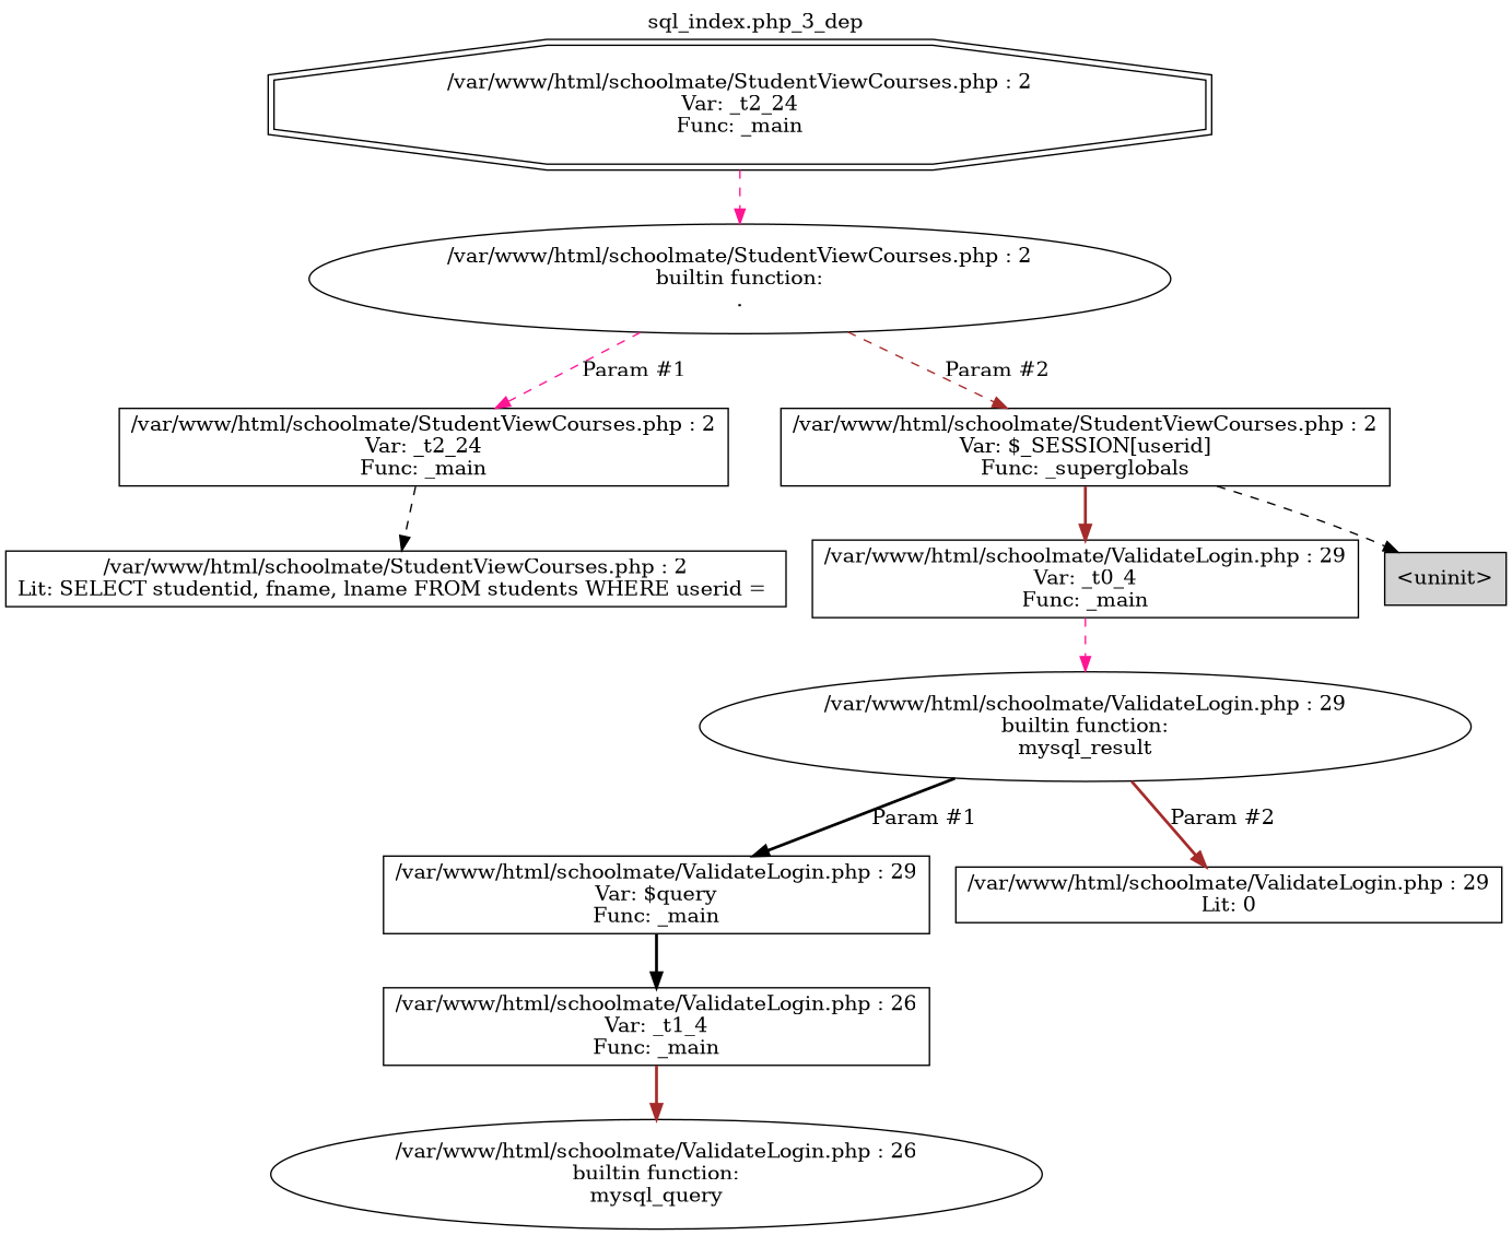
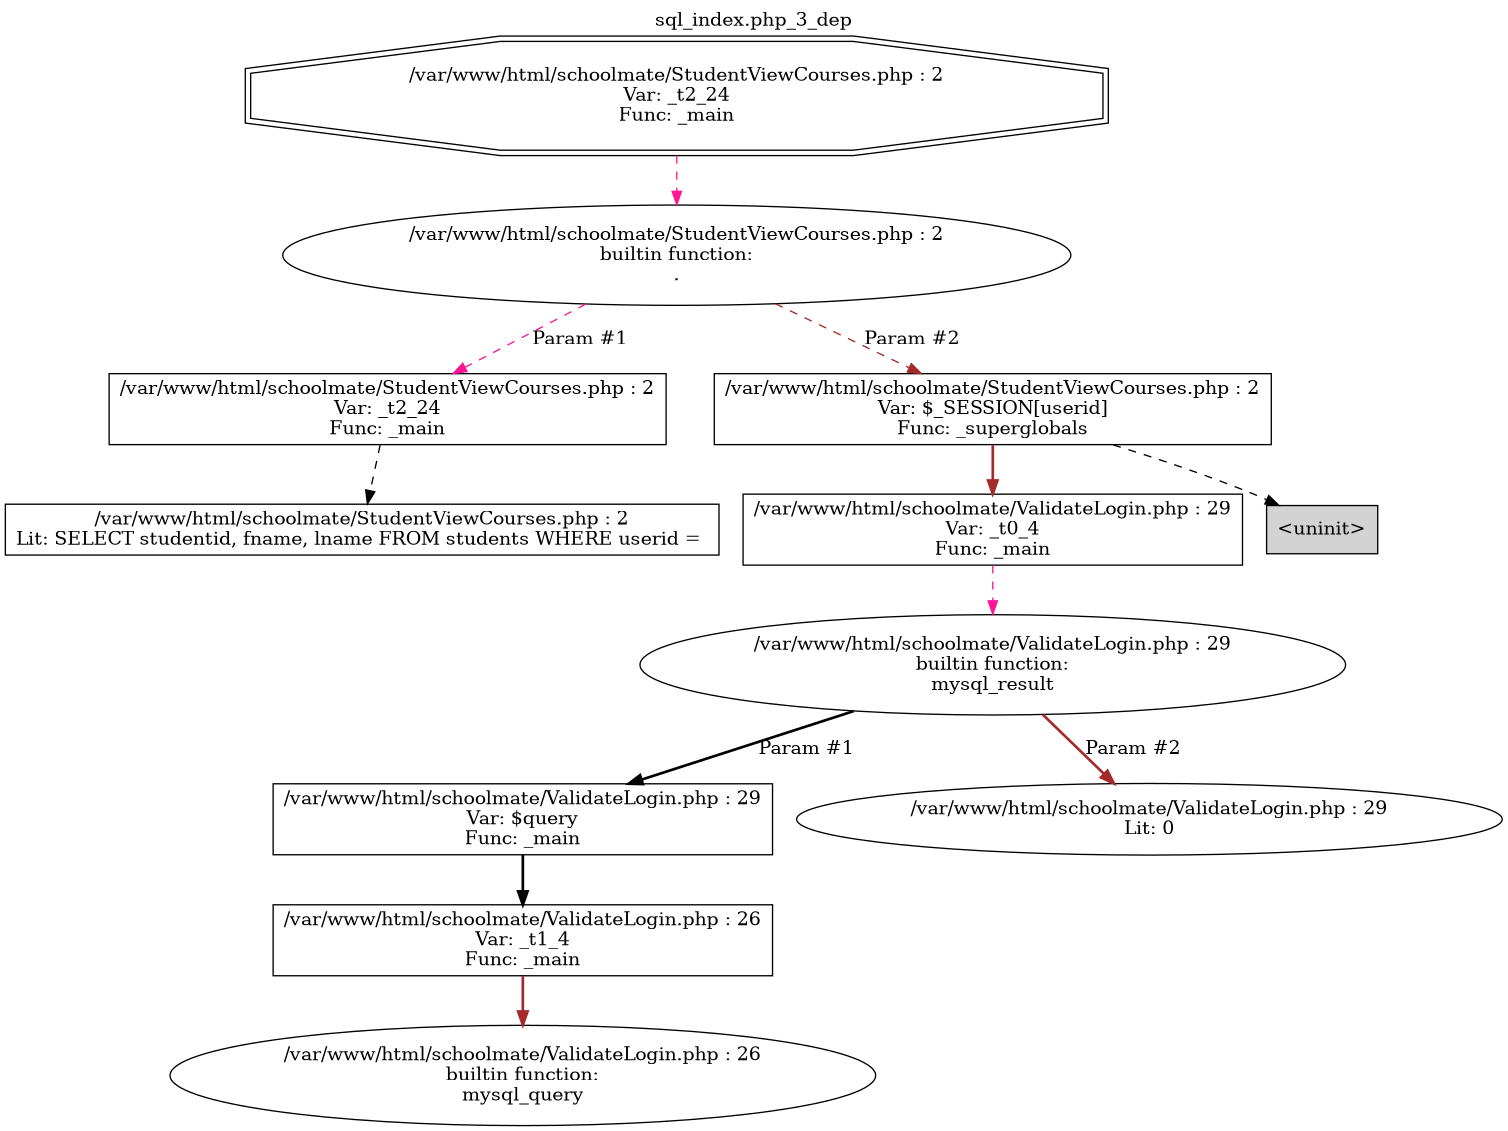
  digraph {
    label="sql_index.php_3_dep"
    labelloc=t
    node [shape=box]
    edge [color=brown style=dashed]
    n1 [label="/var/www/html/schoolmate/StudentViewCourses.php : 2\nVar: _t2_24\nFunc: _main\n" shape=doubleoctagon]
    n2 [label="/var/www/html/schoolmate/StudentViewCourses.php : 2\nbuiltin function:\n.\n" shape=ellipse]
    n3 [label="/var/www/html/schoolmate/StudentViewCourses.php : 2\nVar: _t2_24\nFunc: _main\n"]
    n4 [label="/var/www/html/schoolmate/StudentViewCourses.php : 2\nVar: $_SESSION[userid]\nFunc: _superglobals\n"]
    n5 [label="/var/www/html/schoolmate/StudentViewCourses.php : 2\nLit: SELECT studentid, fname, lname FROM students WHERE userid = \n"]
    n6 [label="/var/www/html/schoolmate/ValidateLogin.php : 29\nVar: _t0_4\nFunc: _main\n"]
    n7 [label="<uninit>" style=filled]
    n8 [label="/var/www/html/schoolmate/ValidateLogin.php : 29\nbuiltin function:\nmysql_result\n" shape=ellipse]
    n9 [label="/var/www/html/schoolmate/ValidateLogin.php : 29\nVar: $query\nFunc: _main\n"]
-   n10 [label="/var/www/html/schoolmate/ValidateLogin.php : 29\nLit: 0\n"]
+   n10 [label="/var/www/html/schoolmate/ValidateLogin.php : 29\nLit: 0\n" shape=ellipse]
    n11 [label="/var/www/html/schoolmate/ValidateLogin.php : 26\nVar: _t1_4\nFunc: _main\n"]
    n12 [label="/var/www/html/schoolmate/ValidateLogin.php : 26\nbuiltin function:\nmysql_query\n" shape=ellipse]
    n1 -> n2 [color=deeppink]
    n2 -> n3 [label="Param #1" color=deeppink]
    n2 -> n4 [label="Param #2"]
    n3 -> n5 [color=black]
    n4 -> n6 [style=bold]
    n4 -> n7 [color=black]
    n6 -> n8 [color=deeppink]
    n8 -> n9 [label="Param #1" color=black style=bold]
    n8 -> n10 [label="Param #2" style=bold]
    n9 -> n11 [color=black style=bold]
    n11 -> n12 [style=bold]
  }
